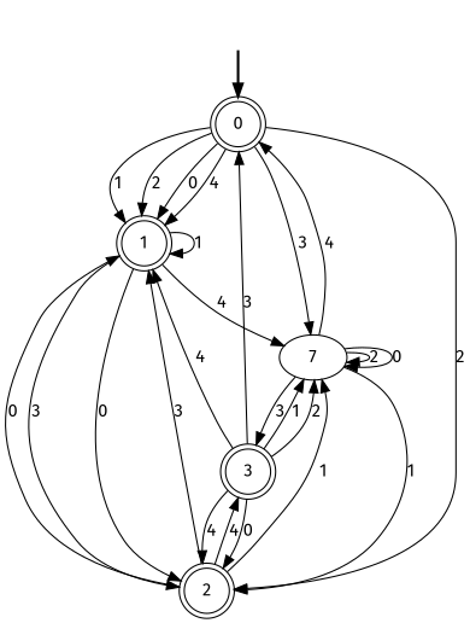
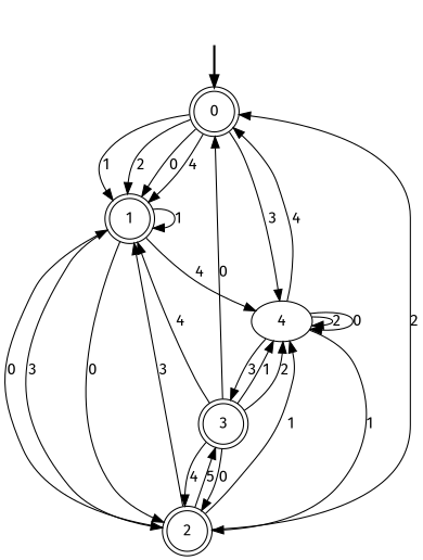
  digraph {
    fontname="Fira Sans"
    node [fontname="Fira Sans" shape=doublecircle]
    edge [fontname="Fira Sans"]
    fake [style=invisible shape=""]
    0 [root=true]
    1
-   4 [label=7 shape=""]
+   4 [shape=""]
    2
    3
    fake -> 0 [style=bold]
    0 -> 1 [label=1]
    0 -> 1 [label=2]
    0 -> 1 [label=0]
    0 -> 1 [label=4]
    0 -> 4 [label=3]
    1 -> 1 [label=1]
    1 -> 4 [label=4]
    1 -> 2 [label=3]
    1 -> 2 [label=0]
    4 -> 0 [label=4]
    4 -> 4 [label=2]
    4 -> 4 [label=0]
    4 -> 2 [label=1]
    4 -> 3 [label=3]
-   0 -> 2 [label=2]
+   2 -> 0 [label=2]
    2 -> 1 [label=3]
    2 -> 1 [label=0]
    2 -> 4 [label=1]
-   2 -> 3 [label=4]
-   3 -> 0 [label=3]
+   2 -> 3 [label=5]
+   3 -> 0 [label=0]
    3 -> 1 [label=4]
    3 -> 4 [label=1]
    3 -> 4 [label=2]
    3 -> 2 [label=4]
    3 -> 2 [label=0]
  }
